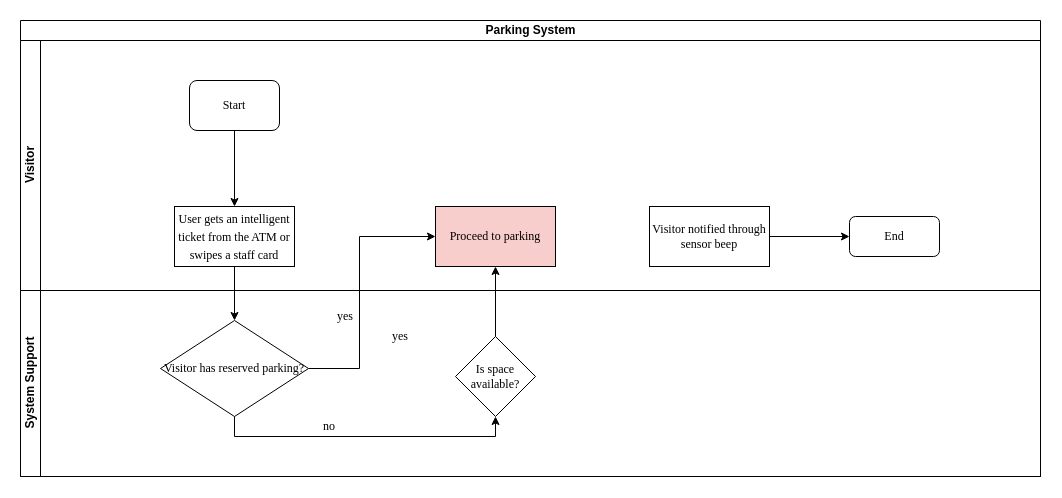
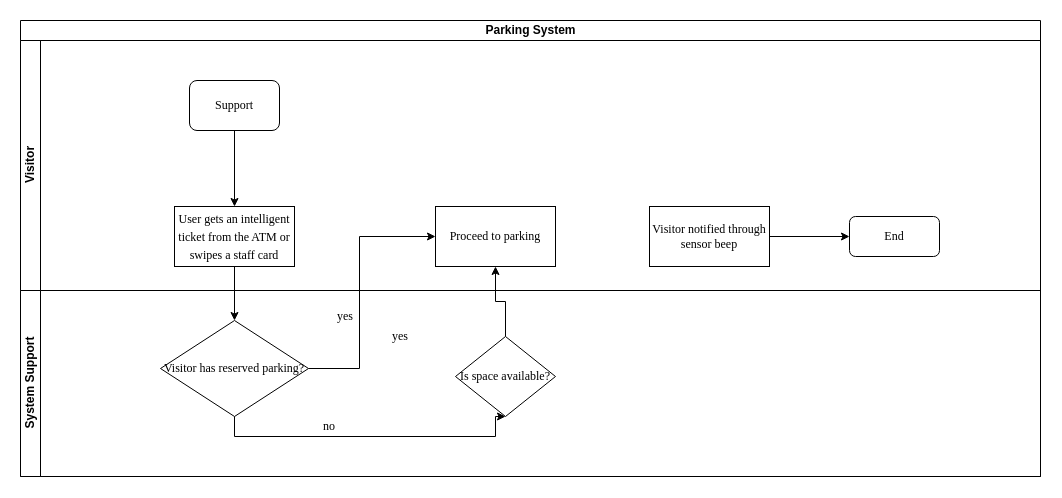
  <mxCell id="0" />
  <mxCell id="1" parent="0" />
  <mxCell id="2" value="Parking System" style="swimlane;html=1;childLayout=stackLayout;resizeParent=1;resizeParentMax=0;horizontal=1;startSize=20;horizontalStack=0;" vertex="1" parent="1"><mxGeometry x="20" y="20" width="1020" height="456" as="geometry" /></mxCell>
  <mxCell id="3" value="Visitor" style="swimlane;html=1;startSize=20;horizontal=0;" vertex="1" parent="2"><mxGeometry y="20" width="1020" height="250" as="geometry" /></mxCell>
- <mxCell id="4" value="&lt;font face=&quot;Times New Roman&quot;&gt;Start&lt;/font&gt;" style="rounded=1;whiteSpace=wrap;html=1;" vertex="1" parent="3"><mxGeometry x="169" y="40" width="90" height="50" as="geometry" /></mxCell>
+ <mxCell id="4" value="&lt;font face=&quot;Times New Roman&quot;&gt;Support&lt;/font&gt;" style="rounded=1;whiteSpace=wrap;html=1;" vertex="1" parent="3"><mxGeometry x="169" y="40" width="90" height="50" as="geometry" /></mxCell>
  <mxCell id="5" value="&lt;p class=&quot;western&quot; style=&quot;line-height: 150%&quot; lang=&quot;en-GB&quot;&gt;&lt;font face=&quot;Times New Roman&quot;&gt;User gets an intelligent ticket from the ATM or swipes a staff card&lt;/font&gt;&lt;/p&gt;" style="rounded=0;whiteSpace=wrap;html=1;align=center;" vertex="1" parent="3"><mxGeometry x="154" y="166" width="120" height="60" as="geometry" /></mxCell>
  <mxCell id="6" value="" style="edgeStyle=orthogonalEdgeStyle;rounded=0;orthogonalLoop=1;jettySize=auto;html=1;entryX=0.5;entryY=0;entryDx=0;entryDy=0;" edge="1" parent="3" source="4" target="5"><mxGeometry relative="1" as="geometry"><mxPoint x="214" y="170" as="targetPoint" /></mxGeometry></mxCell>
- <mxCell id="7" value="&lt;font face=&quot;Times New Roman&quot;&gt;Proceed to parking&lt;/font&gt;" style="whiteSpace=wrap;html=1;rounded=0;fillColor=#f8cecc;" vertex="1" parent="3"><mxGeometry x="415" y="166" width="120" height="60" as="geometry" /></mxCell>
+ <mxCell id="7" value="&lt;font face=&quot;Times New Roman&quot;&gt;Proceed to parking&lt;/font&gt;" style="whiteSpace=wrap;html=1;rounded=0;" vertex="1" parent="3"><mxGeometry x="415" y="166" width="120" height="60" as="geometry" /></mxCell>
  <mxCell id="8" value="&lt;font&gt;Visitor notified through sensor beep&lt;/font&gt;" style="whiteSpace=wrap;html=1;rounded=0;fontFamily=Times New Roman;" vertex="1" parent="3"><mxGeometry x="629" y="166" width="120" height="60" as="geometry" /></mxCell>
  <mxCell id="9" value="End" style="rounded=1;whiteSpace=wrap;html=1;align=center;fontFamily=Times New Roman;" vertex="1" parent="3"><mxGeometry x="829" y="176" width="90" height="40" as="geometry" /></mxCell>
  <mxCell id="10" value="" style="edgeStyle=orthogonalEdgeStyle;rounded=0;orthogonalLoop=1;jettySize=auto;html=1;fontFamily=Times New Roman;entryX=0;entryY=0.5;entryDx=0;entryDy=0;" edge="1" parent="3" source="8" target="9"><mxGeometry relative="1" as="geometry"><mxPoint x="829" y="196" as="targetPoint" /></mxGeometry></mxCell>
  <mxCell id="11" value="System Support" style="swimlane;html=1;startSize=20;horizontal=0;" vertex="1" parent="2"><mxGeometry y="270" width="1020" height="186" as="geometry" /></mxCell>
  <mxCell id="12" value="yes" style="text;html=1;strokeColor=none;fillColor=none;align=center;verticalAlign=middle;whiteSpace=wrap;rounded=0;fontFamily=Times New Roman;" vertex="1" parent="11"><mxGeometry x="360" y="36" width="40" height="20" as="geometry" /></mxCell>
  <mxCell id="13" value="&lt;font face=&quot;Times New Roman&quot;&gt;Visitor has reserved parking?&lt;/font&gt;" style="rhombus;whiteSpace=wrap;html=1;rounded=0;" vertex="1" parent="11"><mxGeometry x="140" y="30" width="148" height="96" as="geometry" /></mxCell>
  <mxCell id="14" value="yes" style="text;html=1;strokeColor=none;fillColor=none;align=center;verticalAlign=middle;whiteSpace=wrap;rounded=0;fontFamily=Times New Roman;" vertex="1" parent="11"><mxGeometry x="305" y="16" width="40" height="20" as="geometry" /></mxCell>
  <mxCell id="15" value="" style="edgeStyle=orthogonalEdgeStyle;rounded=0;orthogonalLoop=1;jettySize=auto;html=1;entryX=0.5;entryY=1;entryDx=0;entryDy=0;exitX=0.5;exitY=1;exitDx=0;exitDy=0;" edge="1" parent="11" source="13" target="16"><mxGeometry relative="1" as="geometry"><mxPoint x="233" y="214" as="targetPoint" /><Array as="points"><mxPoint x="214" y="146" /><mxPoint x="475" y="146" /></Array></mxGeometry></mxCell>
- <mxCell id="16" value="&lt;font&gt;Is space available?&lt;/font&gt;" style="rhombus;whiteSpace=wrap;html=1;rounded=0;fontFamily=Times New Roman;" vertex="1" parent="11"><mxGeometry x="435" y="46" width="80" height="80" as="geometry" /></mxCell>
+ <mxCell id="16" value="&lt;font&gt;Is space available?&lt;/font&gt;" style="rhombus;whiteSpace=wrap;html=1;rounded=0;fontFamily=Times New Roman;" vertex="1" parent="11"><mxGeometry x="435" y="46" width="100" height="80" as="geometry" /></mxCell>
  <mxCell id="17" value="&lt;font face=&quot;Times New Roman&quot;&gt;no&lt;/font&gt;" style="text;html=1;strokeColor=none;fillColor=none;align=center;verticalAlign=middle;whiteSpace=wrap;rounded=0;" vertex="1" parent="11"><mxGeometry x="289" y="126" width="40" height="20" as="geometry" /></mxCell>
  <mxCell id="18" value="" style="edgeStyle=orthogonalEdgeStyle;rounded=0;orthogonalLoop=1;jettySize=auto;html=1;" edge="1" parent="2" source="16" target="7"><mxGeometry relative="1" as="geometry" /></mxCell>
  <mxCell id="19" value="" style="edgeStyle=orthogonalEdgeStyle;rounded=0;orthogonalLoop=1;jettySize=auto;html=1;" edge="1" parent="2" source="5" target="13"><mxGeometry relative="1" as="geometry" /></mxCell>
  <mxCell id="20" value="" style="edgeStyle=orthogonalEdgeStyle;rounded=0;orthogonalLoop=1;jettySize=auto;html=1;entryX=0;entryY=0.5;entryDx=0;entryDy=0;" edge="1" parent="2" source="13" target="7"><mxGeometry relative="1" as="geometry"><mxPoint x="333" y="356" as="targetPoint" /><Array as="points"><mxPoint x="339" y="348" /><mxPoint x="339" y="216" /></Array></mxGeometry></mxCell>
